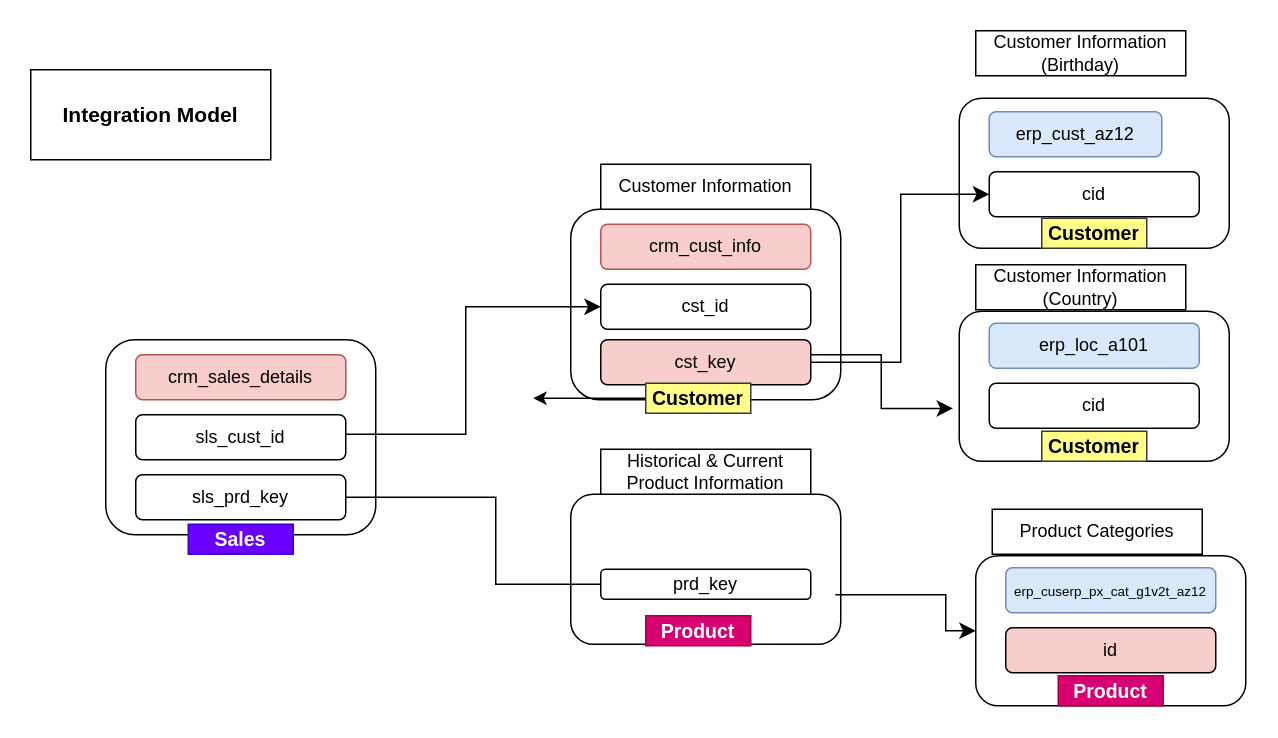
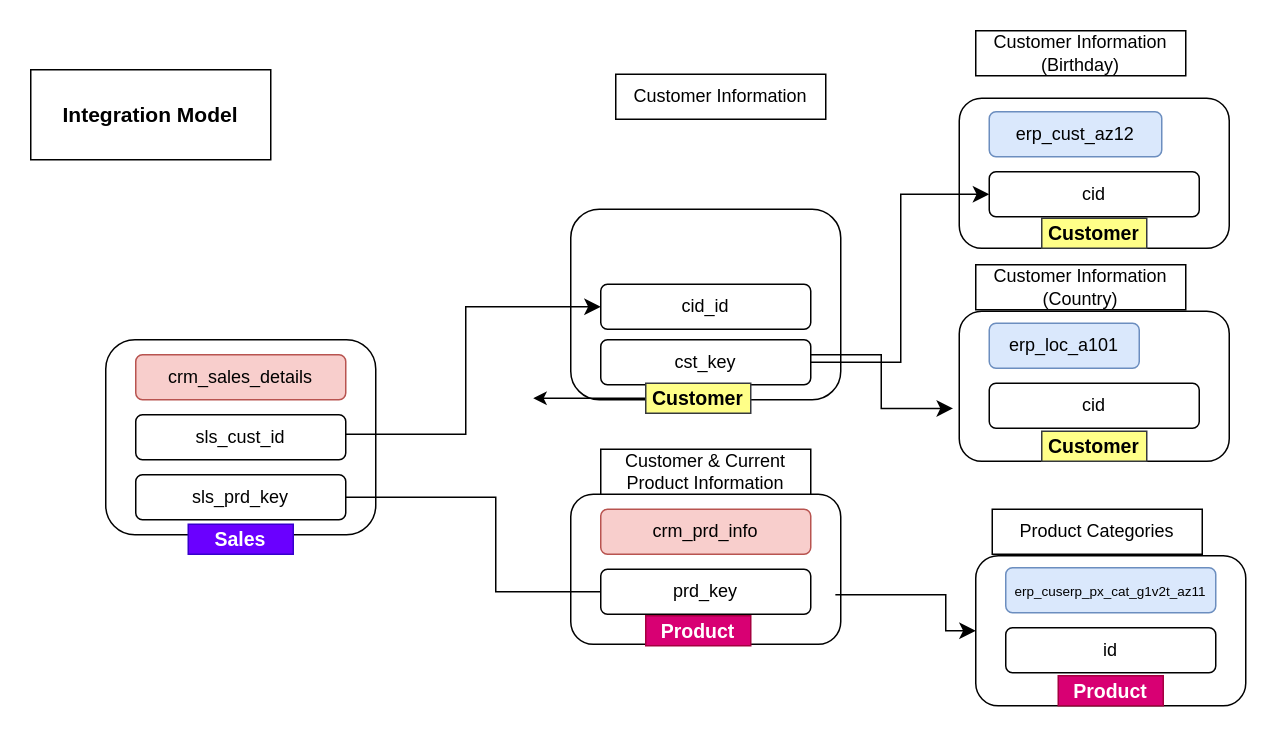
  <mxCell id="0" />
  <mxCell id="1" parent="0" />
  <mxCell id="2" value="&lt;b&gt;&lt;font style=&quot;font-size: 14px;&quot;&gt;Integration Model&lt;/font&gt;&lt;/b&gt;" style="rounded=0;whiteSpace=wrap;html=1;" parent="1" vertex="1"><mxGeometry x="20" y="46" width="160" height="60" as="geometry" /></mxCell>
  <mxCell id="3" value="" style="rounded=1;whiteSpace=wrap;html=1;" parent="1" vertex="1"><mxGeometry x="380" y="139" width="180" height="127" as="geometry" /></mxCell>
- <mxCell id="4" value="crm_cust_info" style="rounded=1;whiteSpace=wrap;html=1;fillColor=#f8cecc;strokeColor=#b85450;" parent="1" vertex="1"><mxGeometry x="400" y="149" width="140" height="30" as="geometry" /></mxCell>
- <mxCell id="5" value="Customer&lt;i&gt;&amp;nbsp;&lt;/i&gt;Information" style="rounded=0;whiteSpace=wrap;html=1;" parent="1" vertex="1"><mxGeometry x="400" y="109" width="140" height="30" as="geometry" /></mxCell>
- <mxCell id="6" value="cst_id" style="rounded=1;whiteSpace=wrap;html=1;" parent="1" vertex="1"><mxGeometry x="400" y="189" width="140" height="30" as="geometry" /></mxCell>
+ <mxCell id="5" value="Customer&lt;i&gt;&amp;nbsp;&lt;/i&gt;Information" style="rounded=0;whiteSpace=wrap;html=1;" parent="1" vertex="1"><mxGeometry x="410" y="49" width="140" height="30" as="geometry" /></mxCell>
+ <mxCell id="6" value="cid_id" style="rounded=1;whiteSpace=wrap;html=1;" parent="1" vertex="1"><mxGeometry x="400" y="189" width="140" height="30" as="geometry" /></mxCell>
  <mxCell id="7" value="" style="rounded=1;whiteSpace=wrap;html=1;" parent="1" vertex="1"><mxGeometry x="380" y="329" width="180" height="100" as="geometry" /></mxCell>
- <mxCell id="9" value="Historical &amp;amp; Current Product Information" style="rounded=0;whiteSpace=wrap;html=1;" parent="1" vertex="1"><mxGeometry x="400" y="299" width="140" height="30" as="geometry" /></mxCell>
- <mxCell id="10" value="prd_key" style="rounded=1;whiteSpace=wrap;html=1;" parent="1" vertex="1"><mxGeometry x="400" y="379" width="140" height="20" as="geometry" /></mxCell>
+ <mxCell id="8" value="crm_prd_info" style="rounded=1;whiteSpace=wrap;html=1;fillColor=#f8cecc;strokeColor=#b85450;" parent="1" vertex="1"><mxGeometry x="400" y="339" width="140" height="30" as="geometry" /></mxCell>
+ <mxCell id="9" value="Customer &amp;amp; Current Product Information" style="rounded=0;whiteSpace=wrap;html=1;" parent="1" vertex="1"><mxGeometry x="400" y="299" width="140" height="30" as="geometry" /></mxCell>
+ <mxCell id="10" value="prd_key" style="rounded=1;whiteSpace=wrap;html=1;" parent="1" vertex="1"><mxGeometry x="400" y="379" width="140" height="30" as="geometry" /></mxCell>
  <mxCell id="11" value="" style="rounded=1;whiteSpace=wrap;html=1;" parent="1" vertex="1"><mxGeometry x="70" y="226" width="180" height="130" as="geometry" /></mxCell>
  <mxCell id="12" value="crm_sales_details" style="rounded=1;whiteSpace=wrap;html=1;fillColor=#f8cecc;strokeColor=#b85450;" parent="1" vertex="1"><mxGeometry x="90" y="236" width="140" height="30" as="geometry" /></mxCell>
  <mxCell id="13" value="sls_cust_id" style="rounded=1;whiteSpace=wrap;html=1;" parent="1" vertex="1"><mxGeometry x="90" y="276" width="140" height="30" as="geometry" /></mxCell>
  <mxCell id="14" value="sls_prd_key" style="rounded=1;whiteSpace=wrap;html=1;" parent="1" vertex="1"><mxGeometry x="90" y="316" width="140" height="30" as="geometry" /></mxCell>
  <mxCell id="15" value="" style="edgeStyle=elbowEdgeStyle;elbow=horizontal;endArrow=classic;html=1;curved=0;rounded=0;endSize=8;startSize=8;entryX=0;entryY=0.5;entryDx=0;entryDy=0;" parent="1" target="6" edge="1"><mxGeometry width="50" height="50" relative="1" as="geometry"><mxPoint x="230" y="289" as="sourcePoint" /><mxPoint x="280" y="239" as="targetPoint" /><Array as="points"><mxPoint x="310" y="286" /></Array></mxGeometry></mxCell>
  <mxCell id="16" value="" style="edgeStyle=elbowEdgeStyle;elbow=horizontal;endArrow=none;html=1;curved=0;rounded=0;endSize=8;startSize=8;exitX=1;exitY=0.5;exitDx=0;exitDy=0;entryX=0;entryY=0.5;entryDx=0;entryDy=0;" parent="1" source="14" target="10" edge="1"><mxGeometry width="50" height="50" relative="1" as="geometry"><mxPoint x="390" y="286" as="sourcePoint" /><mxPoint x="440" y="236" as="targetPoint" /><Array as="points"><mxPoint x="330" y="336" /></Array></mxGeometry></mxCell>
  <mxCell id="17" value="" style="rounded=1;whiteSpace=wrap;html=1;" parent="1" vertex="1"><mxGeometry x="639" y="65" width="180" height="100" as="geometry" /></mxCell>
  <mxCell id="18" value="erp_cust_az12" style="rounded=1;whiteSpace=wrap;html=1;fillColor=#dae8fc;strokeColor=#6c8ebf;" parent="1" vertex="1"><mxGeometry x="659" y="74" width="115" height="30" as="geometry" /></mxCell>
  <mxCell id="19" value="cid" style="rounded=1;whiteSpace=wrap;html=1;" parent="1" vertex="1"><mxGeometry x="659" y="114" width="140" height="30" as="geometry" /></mxCell>
  <mxCell id="20" value="Customer&lt;i&gt;&amp;nbsp;&lt;/i&gt;Information (Birthday)" style="rounded=0;whiteSpace=wrap;html=1;" parent="1" vertex="1"><mxGeometry x="650" y="20" width="140" height="30" as="geometry" /></mxCell>
- <mxCell id="21" value="cst_key" style="rounded=1;whiteSpace=wrap;html=1;fillColor=#f8cecc;" parent="1" vertex="1"><mxGeometry x="400" y="226" width="140" height="30" as="geometry" /></mxCell>
+ <mxCell id="21" value="cst_key" style="rounded=1;whiteSpace=wrap;html=1;" parent="1" vertex="1"><mxGeometry x="400" y="226" width="140" height="30" as="geometry" /></mxCell>
  <mxCell id="22" value="" style="edgeStyle=elbowEdgeStyle;elbow=horizontal;endArrow=classic;html=1;curved=0;rounded=0;endSize=8;startSize=8;entryX=0;entryY=0.5;entryDx=0;entryDy=0;exitX=1;exitY=0.5;exitDx=0;exitDy=0;" parent="1" source="21" target="19" edge="1"><mxGeometry width="50" height="50" relative="1" as="geometry"><mxPoint x="540" y="244.5" as="sourcePoint" /><mxPoint x="710" y="159.5" as="targetPoint" /></mxGeometry></mxCell>
  <mxCell id="23" value="" style="rounded=1;whiteSpace=wrap;html=1;" parent="1" vertex="1"><mxGeometry x="639" y="207" width="180" height="100" as="geometry" /></mxCell>
- <mxCell id="24" value="erp_loc_a101" style="rounded=1;whiteSpace=wrap;html=1;fillColor=#dae8fc;strokeColor=#6c8ebf;" parent="1" vertex="1"><mxGeometry x="659" y="215" width="140" height="30" as="geometry" /></mxCell>
+ <mxCell id="24" value="erp_loc_a101" style="rounded=1;whiteSpace=wrap;html=1;fillColor=#dae8fc;strokeColor=#6c8ebf;" parent="1" vertex="1"><mxGeometry x="659" y="215" width="100" height="30" as="geometry" /></mxCell>
  <mxCell id="25" value="cid" style="rounded=1;whiteSpace=wrap;html=1;" parent="1" vertex="1"><mxGeometry x="659" y="255" width="140" height="30" as="geometry" /></mxCell>
  <mxCell id="26" value="Customer&lt;i&gt;&amp;nbsp;&lt;/i&gt;Information (Country)" style="rounded=0;whiteSpace=wrap;html=1;" parent="1" vertex="1"><mxGeometry x="650" y="176" width="140" height="30" as="geometry" /></mxCell>
  <mxCell id="27" value="" style="edgeStyle=elbowEdgeStyle;elbow=horizontal;endArrow=classic;html=1;curved=0;rounded=0;endSize=8;startSize=8;entryX=-0.023;entryY=0.648;entryDx=0;entryDy=0;entryPerimeter=0;" parent="1" target="23" edge="1"><mxGeometry width="50" height="50" relative="1" as="geometry"><mxPoint x="540" y="236" as="sourcePoint" /><mxPoint x="658" y="202" as="targetPoint" /></mxGeometry></mxCell>
  <mxCell id="28" value="" style="rounded=1;whiteSpace=wrap;html=1;" parent="1" vertex="1"><mxGeometry x="650" y="370" width="180" height="100" as="geometry" /></mxCell>
- <mxCell id="29" value="&lt;font style=&quot;font-size: 9px;&quot;&gt;erp_cuserp_px_cat_g1v2t_az12&lt;/font&gt;" style="rounded=1;whiteSpace=wrap;html=1;fillColor=#dae8fc;strokeColor=#6c8ebf;" parent="1" vertex="1"><mxGeometry x="670" y="378" width="140" height="30" as="geometry" /></mxCell>
- <mxCell id="30" value="id" style="rounded=1;whiteSpace=wrap;html=1;fillColor=#f8cecc;" parent="1" vertex="1"><mxGeometry x="670" y="418" width="140" height="30" as="geometry" /></mxCell>
+ <mxCell id="29" value="&lt;font style=&quot;font-size: 9px;&quot;&gt;erp_cuserp_px_cat_g1v2t_az11&lt;/font&gt;" style="rounded=1;whiteSpace=wrap;html=1;fillColor=#dae8fc;strokeColor=#6c8ebf;" parent="1" vertex="1"><mxGeometry x="670" y="378" width="140" height="30" as="geometry" /></mxCell>
+ <mxCell id="30" value="id" style="rounded=1;whiteSpace=wrap;html=1;" parent="1" vertex="1"><mxGeometry x="670" y="418" width="140" height="30" as="geometry" /></mxCell>
  <mxCell id="31" value="Product&lt;i&gt;&amp;nbsp;&lt;/i&gt;Categories" style="rounded=0;whiteSpace=wrap;html=1;" parent="1" vertex="1"><mxGeometry x="661" y="339" width="140" height="30" as="geometry" /></mxCell>
  <mxCell id="32" value="" style="edgeStyle=elbowEdgeStyle;elbow=horizontal;endArrow=classic;html=1;curved=0;rounded=0;endSize=8;startSize=8;entryX=0;entryY=0.5;entryDx=0;entryDy=0;exitX=0.98;exitY=0.67;exitDx=0;exitDy=0;exitPerimeter=0;" parent="1" source="7" target="28" edge="1"><mxGeometry width="50" height="50" relative="1" as="geometry"><mxPoint x="570" y="396" as="sourcePoint" /><mxPoint x="630" y="436" as="targetPoint" /><Array as="points"><mxPoint x="630" y="401" /></Array></mxGeometry></mxCell>
  <mxCell id="33" value="&lt;b&gt;&lt;font style=&quot;font-size: 13px;&quot;&gt;Product&lt;/font&gt;&lt;/b&gt;" style="text;html=1;strokeColor=#A50040;fillColor=#d80073;align=center;verticalAlign=middle;whiteSpace=wrap;overflow=hidden;fontColor=#ffffff;" vertex="1" parent="1"><mxGeometry x="430" y="410" width="70" height="20" as="geometry" /></mxCell>
  <mxCell id="34" value="&lt;b&gt;&lt;font style=&quot;font-size: 13px;&quot;&gt;Product&lt;/font&gt;&lt;/b&gt;" style="text;html=1;strokeColor=#A50040;fillColor=#d80073;align=center;verticalAlign=middle;whiteSpace=wrap;overflow=hidden;fontColor=#ffffff;" vertex="1" parent="1"><mxGeometry x="705" y="450" width="70" height="20" as="geometry" /></mxCell>
  <mxCell id="35" value="" style="edgeStyle=orthogonalEdgeStyle;rounded=0;orthogonalLoop=1;jettySize=auto;html=1;" edge="1" parent="1" source="36"><mxGeometry relative="1" as="geometry"><mxPoint x="355" y="265" as="targetPoint" /></mxGeometry></mxCell>
  <mxCell id="36" value="&lt;b&gt;&lt;font style=&quot;font-size: 13px;&quot;&gt;Customer&lt;/font&gt;&lt;/b&gt;" style="text;html=1;strokeColor=#36393d;fillColor=#ffff88;align=center;verticalAlign=middle;whiteSpace=wrap;overflow=hidden;" vertex="1" parent="1"><mxGeometry x="430" y="255" width="70" height="20" as="geometry" /></mxCell>
  <mxCell id="37" value="&lt;b&gt;&lt;font style=&quot;font-size: 13px;&quot;&gt;Customer&lt;/font&gt;&lt;/b&gt;" style="text;html=1;strokeColor=#36393d;fillColor=#ffff88;align=center;verticalAlign=middle;whiteSpace=wrap;overflow=hidden;" vertex="1" parent="1"><mxGeometry x="694" y="287" width="70" height="20" as="geometry" /></mxCell>
  <mxCell id="38" value="&lt;b&gt;&lt;font style=&quot;font-size: 13px;&quot;&gt;Customer&lt;/font&gt;&lt;/b&gt;" style="text;html=1;strokeColor=#36393d;fillColor=#ffff88;align=center;verticalAlign=middle;whiteSpace=wrap;overflow=hidden;" vertex="1" parent="1"><mxGeometry x="694" y="145" width="70" height="20" as="geometry" /></mxCell>
  <mxCell id="39" value="&lt;b&gt;&lt;font style=&quot;font-size: 13px;&quot;&gt;Sales&lt;/font&gt;&lt;/b&gt;" style="text;html=1;strokeColor=#3700CC;fillColor=#6a00ff;align=center;verticalAlign=middle;whiteSpace=wrap;overflow=hidden;fontColor=#ffffff;" vertex="1" parent="1"><mxGeometry x="125" y="349" width="70" height="20" as="geometry" /></mxCell>
